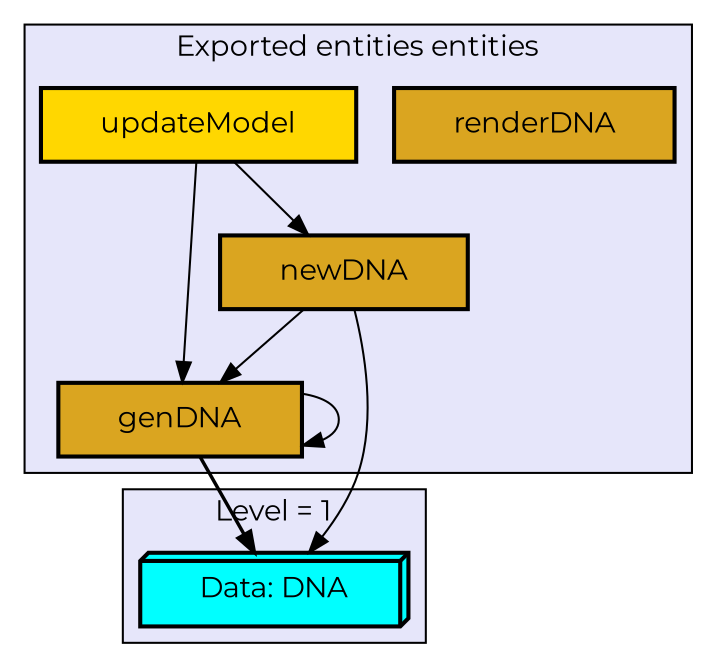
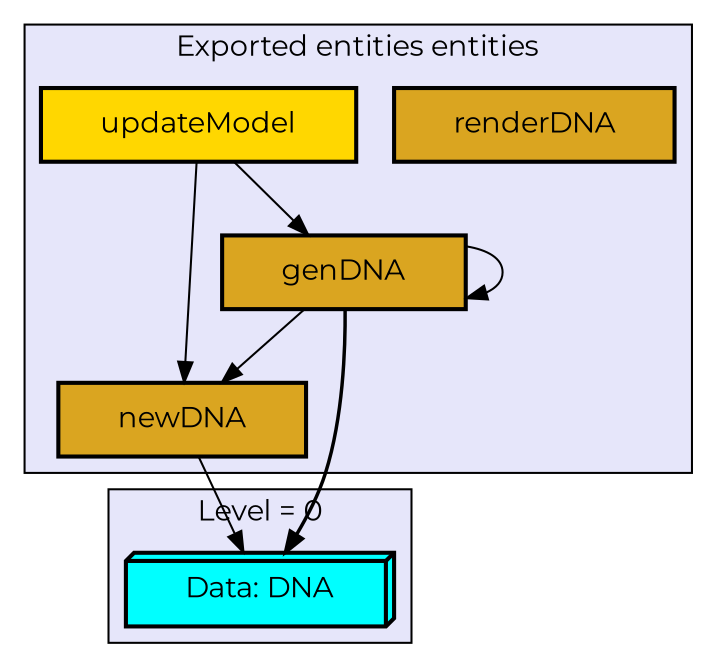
  digraph {
    fontname=Montserrat
    node [fillcolor=goldenrod fontname=Montserrat margin="0.4,0.1" shape=box style="filled,bold"]
    edge [color=black fontname=Montserrat penwidth=1]
    n1 [label=genDNA]
    n2 [label=newDNA]
    n3 [label=renderDNA]
    n4 [fillcolor=gold label=updateModel]
    n5 [fillcolor=cyan label="Data: DNA" shape=box3d]
    subgraph cluster_1 {
      fillcolor=lavender
      label="Exported entities entities"
      style=filled
      n1
      n2
      n3
      n4
    }
    subgraph cluster_2 {
      fillcolor=lavender
-     label="Level = 1"
+     label="Level = 0"
      style=filled
      n5
    }
    n1 -> n1
-   n2 -> n1
+   n1 -> n2
    n1 -> n5 [penwidth=1.6931471805599454]
    n2 -> n5
    n4 -> n1
    n4 -> n2
  }
